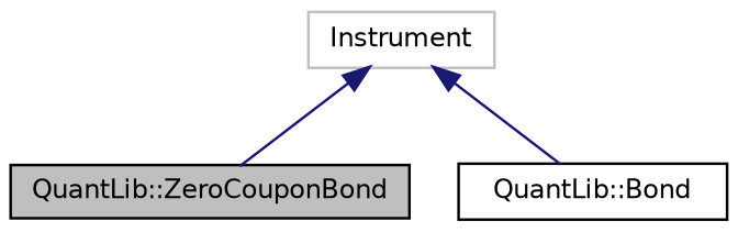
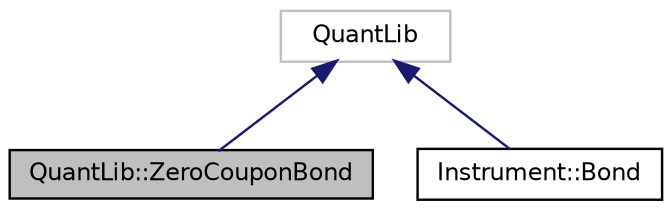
  digraph {
    node [color=black fillcolor=white fontname=Helvetica fontsize=10 shape=record style=filled]
    edge [color=midnightblue dir=back fontname=Helvetica fontsize=10 labelfontname=Helvetica labelfontsize=10 style=solid]
    n1 [fillcolor=grey75 fontcolor=black height=0.2 label="QuantLib::ZeroCouponBond" width=0.4]
-   n2 [height=0.2 label="QuantLib::Bond" width=0.4]
-   n3 [color=grey75 height=0.2 label=Instrument width=0.4]
+   n2 [height=0.2 label="Instrument::Bond" width=0.4]
+   n3 [color=grey75 height=0.2 label=QuantLib width=0.4]
    n3 -> n1
    n3 -> n2
  }
